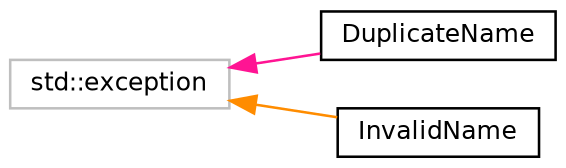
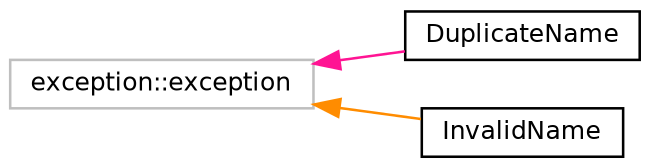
  digraph {
    rankdir=LR
    node [color=black fillcolor=white fontname=Helvetica fontsize=10 shape=record style=filled]
    edge [dir=back fontname=Helvetica fontsize=10 labelfontname=Helvetica labelfontsize=10 style=solid]
-   n1 [color=grey75 height=0.2 label="std::exception" width=0.4]
+   n1 [color=grey75 height=0.2 label="exception::exception" width=0.4]
    n2 [height=0.2 label=DuplicateName width=0.4]
    n3 [height=0.2 label=InvalidName width=0.4]
    n1 -> n2 [color=deeppink]
    n1 -> n3 [color=darkorange]
  }
